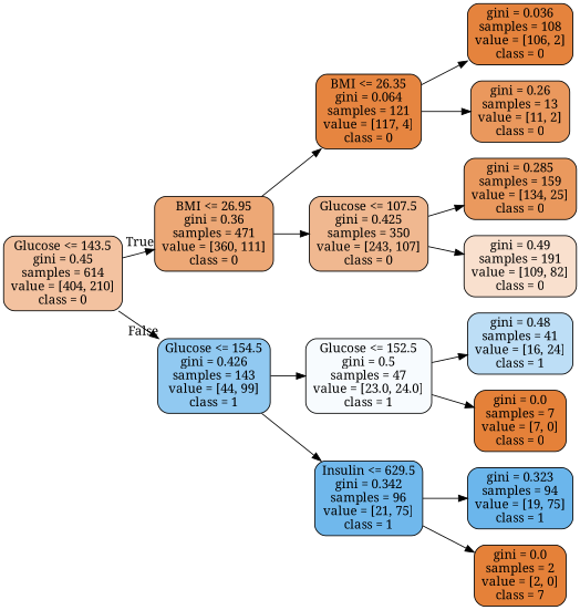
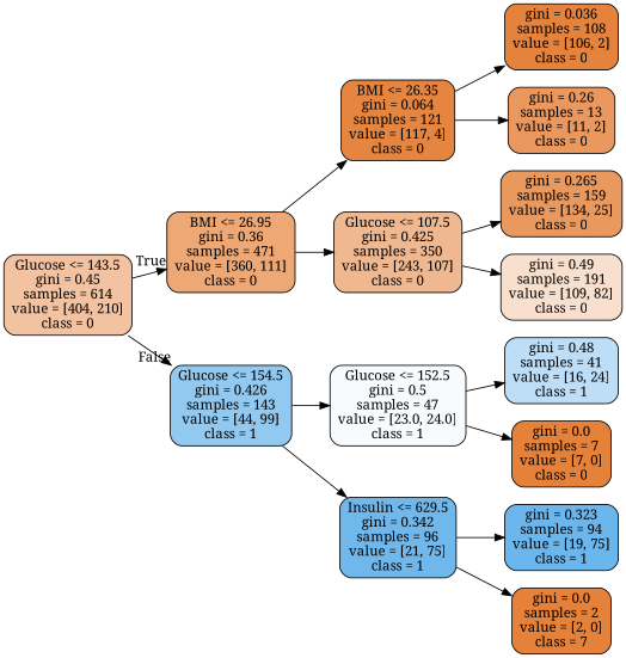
  digraph {
    fontname="Noto Serif"
    rankdir=LR
    node [color=black fillcolor="#e58139" fontname="Noto Serif" shape=box style="filled, rounded"]
    edge [fontname="Noto Serif"]
    n1 [fillcolor="#f3c2a0" label="Glucose <= 143.5\ngini = 0.45\nsamples = 614\nvalue = [404, 210]\nclass = 0"]
    n2 [fillcolor="#eda876" label="BMI <= 26.95\ngini = 0.36\nsamples = 471\nvalue = [360, 111]\nclass = 0"]
    n3 [fillcolor="#91c9f1" label="Glucose <= 154.5\ngini = 0.426\nsamples = 143\nvalue = [44, 99]\nclass = 1"]
    n4 [fillcolor="#e68540" label="BMI <= 26.35\ngini = 0.064\nsamples = 121\nvalue = [117, 4]\nclass = 0"]
    n5 [fillcolor="#f0b890" label="Glucose <= 107.5\ngini = 0.425\nsamples = 350\nvalue = [243, 107]\nclass = 0"]
    n6 [fillcolor="#f7fbfe" label="Glucose <= 152.5\ngini = 0.5\nsamples = 47\nvalue = [23.0, 24.0]\nclass = 1"]
    n7 [fillcolor="#70b8ec" label="Insulin <= 629.5\ngini = 0.342\nsamples = 96\nvalue = [21, 75]\nclass = 1"]
    n8 [fillcolor="#e5833d" label="gini = 0.036\nsamples = 108\nvalue = [106, 2]\nclass = 0"]
    n9 [fillcolor="#ea985d" label="gini = 0.26\nsamples = 13\nvalue = [11, 2]\nclass = 0"]
-   n10 [fillcolor="#ea995e" label="gini = 0.285\nsamples = 159\nvalue = [134, 25]\nclass = 0"]
+   n10 [fillcolor="#ea995e" label="gini = 0.265\nsamples = 159\nvalue = [134, 25]\nclass = 0"]
    n11 [fillcolor="#f9e0ce" label="gini = 0.49\nsamples = 191\nvalue = [109, 82]\nclass = 0"]
    n12 [fillcolor="#bddef6" label="gini = 0.48\nsamples = 41\nvalue = [16, 24]\nclass = 1"]
    n13 [label="gini = 0.0\nsamples = 7\nvalue = [7, 0]\nclass = 0"]
    n14 [fillcolor="#6bb6ec" label="gini = 0.323\nsamples = 94\nvalue = [19, 75]\nclass = 1"]
    n15 [label="gini = 0.0\nsamples = 2\nvalue = [2, 0]\nclass = 7"]
    n1 -> n2 [headlabel=True labelangle=45 labeldistance=2.5]
    n1 -> n3 [headlabel=False labelangle=-45 labeldistance=2.5]
    n2 -> n4
    n2 -> n5
    n3 -> n6
    n3 -> n7
    n4 -> n8
    n4 -> n9
    n5 -> n10
    n5 -> n11
    n6 -> n12
    n6 -> n13
    n7 -> n14
    n7 -> n15
  }
